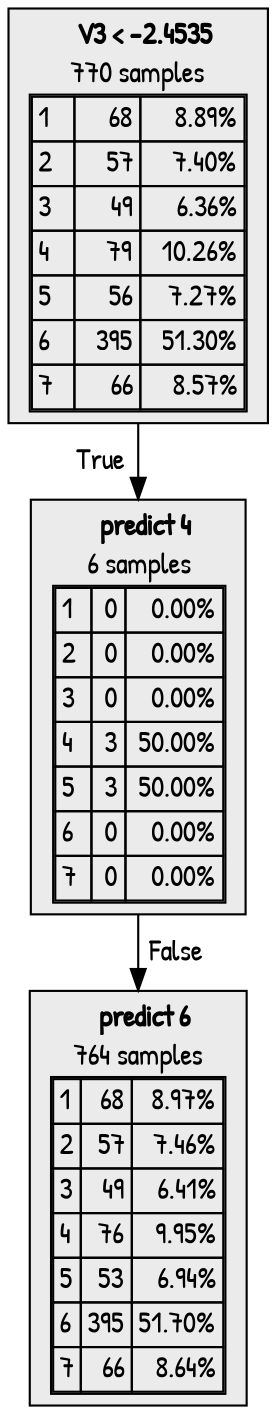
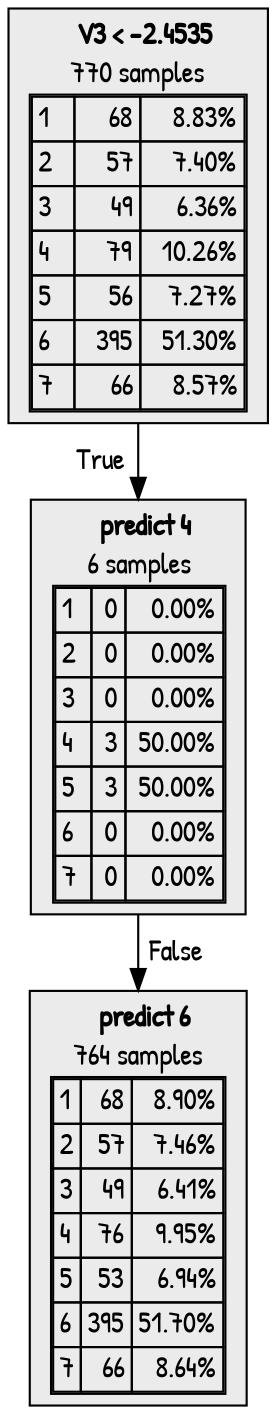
  digraph {
    fontname="Patrick Hand"
    node [fillcolor="#EBEBEB" fontname="Patrick Hand" shape=box style=filled color=black]
    edge [fontname="Patrick Hand" labeldistance=2.5]
-   n1 [label=<  <TABLE BORDER="0" CELLPADDING="0">       <TR>     <TD>       <B>V3 &lt; -2.4535</B>     </TD>   </TR>      <TR>       <TD>770 samples</TD>     </TR>     <TR>   <TD>     <TABLE CELLSPACING="0">                <TR >     <TD ALIGN="LEFT">1</TD>     <TD ALIGN="RIGHT">68</TD>     <TD ALIGN="RIGHT">8.89%</TD>   </TR>   <TR >     <TD ALIGN="LEFT">2</TD>     <TD ALIGN="RIGHT">57</TD>     <TD ALIGN="RIGHT">7.40%</TD>   </TR>   <TR >     <TD ALIGN="LEFT">3</TD>     <TD ALIGN="RIGHT">49</TD>     <TD ALIGN="RIGHT">6.36%</TD>   </TR>   <TR >     <TD ALIGN="LEFT">4</TD>     <TD ALIGN="RIGHT">79</TD>     <TD ALIGN="RIGHT">10.26%</TD>   </TR>   <TR >     <TD ALIGN="LEFT">5</TD>     <TD ALIGN="RIGHT">56</TD>     <TD ALIGN="RIGHT">7.27%</TD>   </TR>   <TR class="highlighted">     <TD ALIGN="LEFT">6</TD>     <TD ALIGN="RIGHT">395</TD>     <TD ALIGN="RIGHT">51.30%</TD>   </TR>   <TR >     <TD ALIGN="LEFT">7</TD>     <TD ALIGN="RIGHT">66</TD>     <TD ALIGN="RIGHT">8.57%</TD>   </TR>      </TABLE>   </TD> </TR>    </TABLE> > color=""]
+   n1 [label=<  <TABLE BORDER="0" CELLPADDING="0">       <TR>     <TD>       <B>V3 &lt; -2.4535</B>     </TD>   </TR>      <TR>       <TD>770 samples</TD>     </TR>     <TR>   <TD>     <TABLE CELLSPACING="0">                <TR >     <TD ALIGN="LEFT">1</TD>     <TD ALIGN="RIGHT">68</TD>     <TD ALIGN="RIGHT">8.83%</TD>   </TR>   <TR >     <TD ALIGN="LEFT">2</TD>     <TD ALIGN="RIGHT">57</TD>     <TD ALIGN="RIGHT">7.40%</TD>   </TR>   <TR >     <TD ALIGN="LEFT">3</TD>     <TD ALIGN="RIGHT">49</TD>     <TD ALIGN="RIGHT">6.36%</TD>   </TR>   <TR >     <TD ALIGN="LEFT">4</TD>     <TD ALIGN="RIGHT">79</TD>     <TD ALIGN="RIGHT">10.26%</TD>   </TR>   <TR >     <TD ALIGN="LEFT">5</TD>     <TD ALIGN="RIGHT">56</TD>     <TD ALIGN="RIGHT">7.27%</TD>   </TR>   <TR class="highlighted">     <TD ALIGN="LEFT">6</TD>     <TD ALIGN="RIGHT">395</TD>     <TD ALIGN="RIGHT">51.30%</TD>   </TR>   <TR >     <TD ALIGN="LEFT">7</TD>     <TD ALIGN="RIGHT">66</TD>     <TD ALIGN="RIGHT">8.57%</TD>   </TR>      </TABLE>   </TD> </TR>    </TABLE> > color=""]
    n2 [label=<  <TABLE BORDER="0" CELLPADDING="0">       <TR>     <TD>       <B>predict 4</B>     </TD>   </TR>      <TR>       <TD>6 samples</TD>     </TR>     <TR>   <TD>     <TABLE CELLSPACING="0">                <TR >     <TD ALIGN="LEFT">1</TD>     <TD ALIGN="RIGHT">0</TD>     <TD ALIGN="RIGHT">0.00%</TD>   </TR>   <TR >     <TD ALIGN="LEFT">2</TD>     <TD ALIGN="RIGHT">0</TD>     <TD ALIGN="RIGHT">0.00%</TD>   </TR>   <TR >     <TD ALIGN="LEFT">3</TD>     <TD ALIGN="RIGHT">0</TD>     <TD ALIGN="RIGHT">0.00%</TD>   </TR>   <TR class="highlighted">     <TD ALIGN="LEFT">4</TD>     <TD ALIGN="RIGHT">3</TD>     <TD ALIGN="RIGHT">50.00%</TD>   </TR>   <TR >     <TD ALIGN="LEFT">5</TD>     <TD ALIGN="RIGHT">3</TD>     <TD ALIGN="RIGHT">50.00%</TD>   </TR>   <TR >     <TD ALIGN="LEFT">6</TD>     <TD ALIGN="RIGHT">0</TD>     <TD ALIGN="RIGHT">0.00%</TD>   </TR>   <TR >     <TD ALIGN="LEFT">7</TD>     <TD ALIGN="RIGHT">0</TD>     <TD ALIGN="RIGHT">0.00%</TD>   </TR>      </TABLE>   </TD> </TR>    </TABLE> >]
-   n3 [label=<  <TABLE BORDER="0" CELLPADDING="0">       <TR>     <TD>       <B>predict 6</B>     </TD>   </TR>      <TR>       <TD>764 samples</TD>     </TR>     <TR>   <TD>     <TABLE CELLSPACING="0">                <TR >     <TD ALIGN="LEFT">1</TD>     <TD ALIGN="RIGHT">68</TD>     <TD ALIGN="RIGHT">8.97%</TD>   </TR>   <TR >     <TD ALIGN="LEFT">2</TD>     <TD ALIGN="RIGHT">57</TD>     <TD ALIGN="RIGHT">7.46%</TD>   </TR>   <TR >     <TD ALIGN="LEFT">3</TD>     <TD ALIGN="RIGHT">49</TD>     <TD ALIGN="RIGHT">6.41%</TD>   </TR>   <TR >     <TD ALIGN="LEFT">4</TD>     <TD ALIGN="RIGHT">76</TD>     <TD ALIGN="RIGHT">9.95%</TD>   </TR>   <TR >     <TD ALIGN="LEFT">5</TD>     <TD ALIGN="RIGHT">53</TD>     <TD ALIGN="RIGHT">6.94%</TD>   </TR>   <TR class="highlighted">     <TD ALIGN="LEFT">6</TD>     <TD ALIGN="RIGHT">395</TD>     <TD ALIGN="RIGHT">51.70%</TD>   </TR>   <TR >     <TD ALIGN="LEFT">7</TD>     <TD ALIGN="RIGHT">66</TD>     <TD ALIGN="RIGHT">8.64%</TD>   </TR>      </TABLE>   </TD> </TR>    </TABLE> >]
+   n3 [label=<  <TABLE BORDER="0" CELLPADDING="0">       <TR>     <TD>       <B>predict 6</B>     </TD>   </TR>      <TR>       <TD>764 samples</TD>     </TR>     <TR>   <TD>     <TABLE CELLSPACING="0">                <TR >     <TD ALIGN="LEFT">1</TD>     <TD ALIGN="RIGHT">68</TD>     <TD ALIGN="RIGHT">8.90%</TD>   </TR>   <TR >     <TD ALIGN="LEFT">2</TD>     <TD ALIGN="RIGHT">57</TD>     <TD ALIGN="RIGHT">7.46%</TD>   </TR>   <TR >     <TD ALIGN="LEFT">3</TD>     <TD ALIGN="RIGHT">49</TD>     <TD ALIGN="RIGHT">6.41%</TD>   </TR>   <TR >     <TD ALIGN="LEFT">4</TD>     <TD ALIGN="RIGHT">76</TD>     <TD ALIGN="RIGHT">9.95%</TD>   </TR>   <TR >     <TD ALIGN="LEFT">5</TD>     <TD ALIGN="RIGHT">53</TD>     <TD ALIGN="RIGHT">6.94%</TD>   </TR>   <TR class="highlighted">     <TD ALIGN="LEFT">6</TD>     <TD ALIGN="RIGHT">395</TD>     <TD ALIGN="RIGHT">51.70%</TD>   </TR>   <TR >     <TD ALIGN="LEFT">7</TD>     <TD ALIGN="RIGHT">66</TD>     <TD ALIGN="RIGHT">8.64%</TD>   </TR>      </TABLE>   </TD> </TR>    </TABLE> >]
    n1 -> n2 [headlabel=True labelangle=45]
    n2 -> n3 [headlabel=False labelangle=-45]
  }
